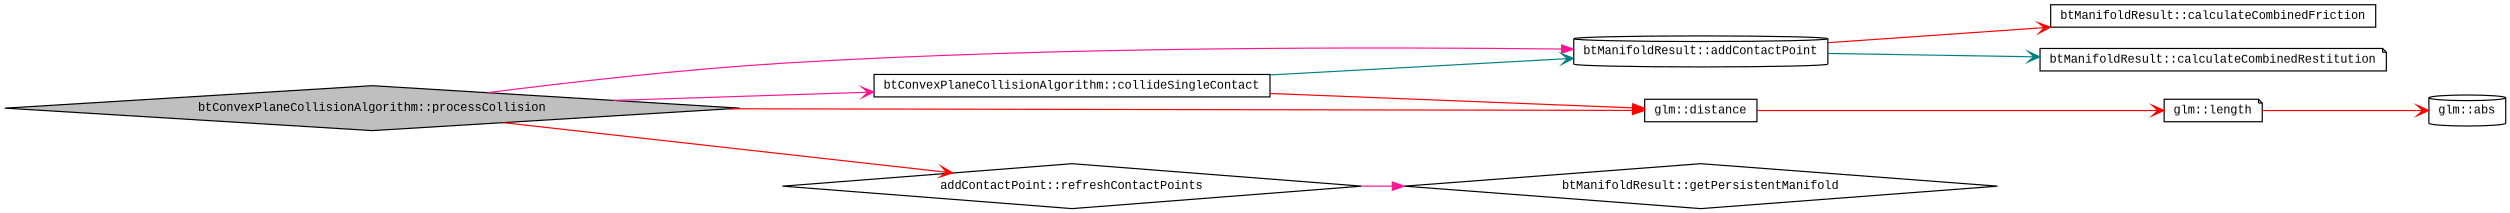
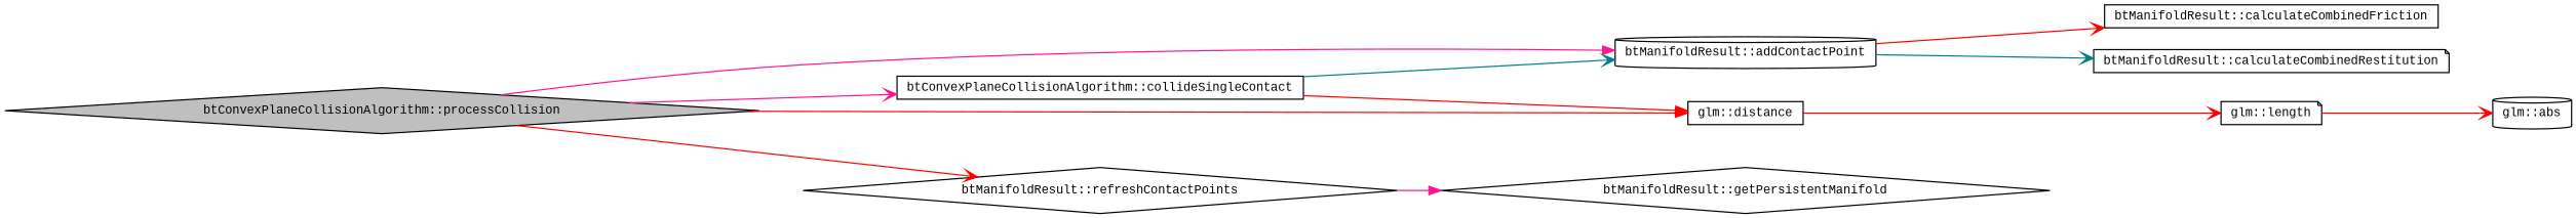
  digraph {
    fontname="Liberation Mono"
    rankdir=LR
    node [color=black fontname="Liberation Mono" fontsize=10 shape=diamond]
    edge [arrowhead=vee color=red fontname="Liberation Mono" fontsize=10 labelfontname=FreeSans labelfontsize=10 style=solid]
    n1 [fillcolor=grey75 fontcolor=black height=0.2 label="btConvexPlaneCollisionAlgorithm::processCollision" style=filled width=0.4]
    n2 [height=0.2 label="btManifoldResult::addContactPoint" shape=cylinder width=0.4]
    n3 [height=0.2 label="btConvexPlaneCollisionAlgorithm::collideSingleContact" shape=box width=0.4]
    n4 [height=0.2 label="glm::distance" shape=box width=0.4]
-   n5 [height=0.2 label="addContactPoint::refreshContactPoints" width=0.4]
+   n5 [height=0.2 label="btManifoldResult::refreshContactPoints" width=0.4]
    n6 [height=0.2 label="btManifoldResult::calculateCombinedFriction" shape=box width=0.4]
    n7 [height=0.2 label="btManifoldResult::calculateCombinedRestitution" shape=note width=0.4]
    n8 [height=0.2 label="glm::length" shape=note width=0.4]
    n9 [height=0.2 label="btManifoldResult::getPersistentManifold" width=0.4]
    n10 [height=0.2 label="glm::abs" shape=cylinder width=0.4]
    n1 -> n2 [arrowhead=normal color=deeppink]
    n1 -> n3 [color=deeppink]
    n1 -> n4 [arrowhead=normal]
    n1 -> n5
    n2 -> n6
    n2 -> n7 [color=teal]
    n3 -> n2 [color=teal]
    n3 -> n4 [arrowhead=normal]
    n4 -> n8
    n5 -> n9 [arrowhead=normal color=deeppink]
    n8 -> n10
  }
